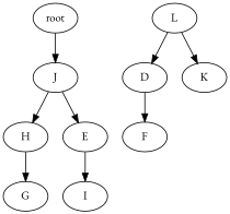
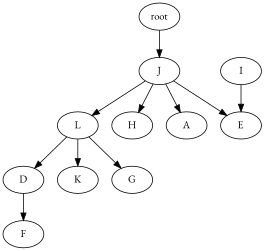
  strict digraph {
    fontname="EB Garamond"
    node [fontname="EB Garamond"]
    edge [fontname="EB Garamond"]
    n1 [label=root]
    n2 [label=J]
    n3 [label=L]
    n4 [label=H]
    n5 [label=E]
+   n6 [label=A]
    n7 [label=D]
    n8 [label=K]
    n9 [label=G]
    n10 [label=I]
    n11 [label=F]
    n1 -> n2
+   n2 -> n3
    n2 -> n4
    n2 -> n5
+   n2 -> n6
    n3 -> n7
    n3 -> n8
-   n4 -> n9
-   n5 -> n10
+   n3 -> n9
+   n10 -> n5
    n7 -> n11
  }
